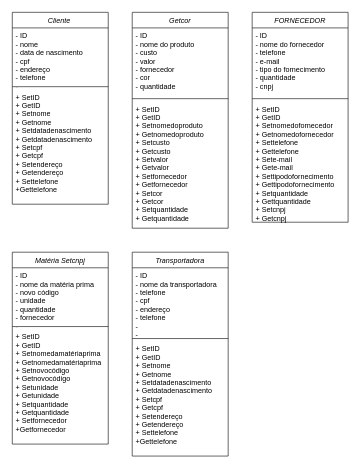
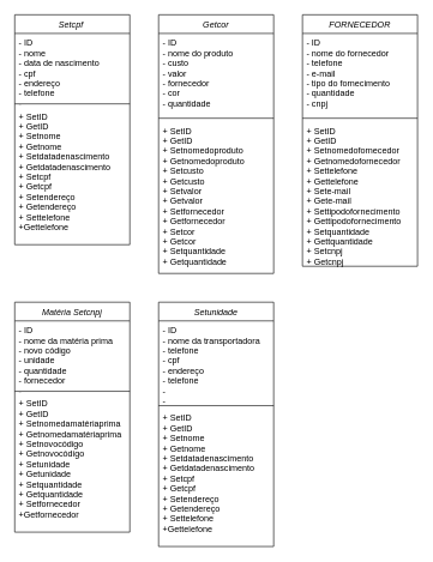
  <mxCell id="0" />
  <mxCell id="1" parent="0" />
- <mxCell id="2" value="Cliente " style="swimlane;fontStyle=2;align=center;verticalAlign=top;childLayout=stackLayout;horizontal=1;startSize=26;horizontalStack=0;resizeParent=1;resizeLast=0;collapsible=1;marginBottom=0;rounded=0;shadow=0;strokeWidth=1;" parent="1" vertex="1"><mxGeometry x="20" y="20" width="160" height="320" as="geometry"><mxRectangle x="230" y="140" width="160" height="26" as="alternateBounds" /></mxGeometry></mxCell>
+ <mxCell id="2" value="Setcpf " style="swimlane;fontStyle=2;align=center;verticalAlign=top;childLayout=stackLayout;horizontal=1;startSize=26;horizontalStack=0;resizeParent=1;resizeLast=0;collapsible=1;marginBottom=0;rounded=0;shadow=0;strokeWidth=1;" parent="1" vertex="1"><mxGeometry x="20" y="20" width="160" height="320" as="geometry"><mxRectangle x="230" y="140" width="160" height="26" as="alternateBounds" /></mxGeometry></mxCell>
  <mxCell id="3" value="- ID&#10;- nome&#10;- data de nascimento&#10;- cpf&#10;- endereço&#10;- telefone &#10;-&#10;-" style="text;align=left;verticalAlign=top;spacingLeft=4;spacingRight=4;overflow=hidden;rotatable=0;points=[[0,0.5],[1,0.5]];portConstraint=eastwest;" parent="2" vertex="1"><mxGeometry y="26" width="160" height="94" as="geometry" /></mxCell>
  <mxCell id="4" value="" style="line;html=1;strokeWidth=1;align=left;verticalAlign=middle;spacingTop=-1;spacingLeft=3;spacingRight=3;rotatable=0;labelPosition=right;points=[];portConstraint=eastwest;" parent="2" vertex="1"><mxGeometry y="120" width="160" height="8" as="geometry" /></mxCell>
  <mxCell id="5" value="+ SetID &#10;+ GetID&#10;+ Setnome&#10;+ Getnome&#10;+ Setdatadenascimento &#10;+ Getdatadenascimento&#10;+ Setcpf&#10;+ Getcpf&#10;+ Setendereço&#10;+ Getendereço&#10;+ Settelefone&#10;+Gettelefone" style="text;align=left;verticalAlign=top;spacingLeft=4;spacingRight=4;overflow=hidden;rotatable=0;points=[[0,0.5],[1,0.5]];portConstraint=eastwest;" parent="2" vertex="1"><mxGeometry y="128" width="160" height="192" as="geometry" /></mxCell>
- <mxCell id="6" value="Transportadora" style="swimlane;fontStyle=2;align=center;verticalAlign=top;childLayout=stackLayout;horizontal=1;startSize=26;horizontalStack=0;resizeParent=1;resizeLast=0;collapsible=1;marginBottom=0;rounded=0;shadow=0;strokeWidth=1;" parent="1" vertex="1"><mxGeometry x="220" y="420" width="160" height="340" as="geometry"><mxRectangle x="230" y="140" width="160" height="26" as="alternateBounds" /></mxGeometry></mxCell>
+ <mxCell id="6" value="Setunidade" style="swimlane;fontStyle=2;align=center;verticalAlign=top;childLayout=stackLayout;horizontal=1;startSize=26;horizontalStack=0;resizeParent=1;resizeLast=0;collapsible=1;marginBottom=0;rounded=0;shadow=0;strokeWidth=1;" parent="1" vertex="1"><mxGeometry x="220" y="420" width="160" height="340" as="geometry"><mxRectangle x="230" y="140" width="160" height="26" as="alternateBounds" /></mxGeometry></mxCell>
  <mxCell id="7" value="- ID&#10;- nome da transportadora&#10;- telefone&#10;- cpf&#10;- endereço&#10;- telefone &#10;-&#10;-" style="text;align=left;verticalAlign=top;spacingLeft=4;spacingRight=4;overflow=hidden;rotatable=0;points=[[0,0.5],[1,0.5]];portConstraint=eastwest;" parent="6" vertex="1"><mxGeometry y="26" width="160" height="114" as="geometry" /></mxCell>
  <mxCell id="8" value="" style="line;html=1;strokeWidth=1;align=left;verticalAlign=middle;spacingTop=-1;spacingLeft=3;spacingRight=3;rotatable=0;labelPosition=right;points=[];portConstraint=eastwest;" parent="6" vertex="1"><mxGeometry y="140" width="160" height="8" as="geometry" /></mxCell>
  <mxCell id="9" value="+ SetID &#10;+ GetID&#10;+ Setnome&#10;+ Getnome&#10;+ Setdatadenascimento &#10;+ Getdatadenascimento&#10;+ Setcpf&#10;+ Getcpf&#10;+ Setendereço&#10;+ Getendereço&#10;+ Settelefone&#10;+Gettelefone" style="text;align=left;verticalAlign=top;spacingLeft=4;spacingRight=4;overflow=hidden;rotatable=0;points=[[0,0.5],[1,0.5]];portConstraint=eastwest;" parent="6" vertex="1"><mxGeometry y="148" width="160" height="192" as="geometry" /></mxCell>
  <mxCell id="10" value="Matéria Setcnpj" style="swimlane;fontStyle=2;align=center;verticalAlign=top;childLayout=stackLayout;horizontal=1;startSize=26;horizontalStack=0;resizeParent=1;resizeLast=0;collapsible=1;marginBottom=0;rounded=0;shadow=0;strokeWidth=1;" parent="1" vertex="1"><mxGeometry x="20" y="420" width="160" height="320" as="geometry"><mxRectangle x="230" y="140" width="160" height="26" as="alternateBounds" /></mxGeometry></mxCell>
  <mxCell id="11" value="- ID&#10;- nome da matéria prima &#10;- novo código&#10;- unidade&#10;- quantidade&#10;- fornecedor &#10;-&#10;-" style="text;align=left;verticalAlign=top;spacingLeft=4;spacingRight=4;overflow=hidden;rotatable=0;points=[[0,0.5],[1,0.5]];portConstraint=eastwest;" parent="10" vertex="1"><mxGeometry y="26" width="160" height="94" as="geometry" /></mxCell>
  <mxCell id="12" value="" style="line;html=1;strokeWidth=1;align=left;verticalAlign=middle;spacingTop=-1;spacingLeft=3;spacingRight=3;rotatable=0;labelPosition=right;points=[];portConstraint=eastwest;" parent="10" vertex="1"><mxGeometry y="120" width="160" height="8" as="geometry" /></mxCell>
  <mxCell id="13" value="+ SetID &#10;+ GetID&#10;+ Setnomedamatériaprima&#10;+ Getnomedamatériaprima&#10;+ Setnovocódigo &#10;+ Getnovocódigo&#10;+ Setunidade&#10;+ Getunidade&#10;+ Setquantidade&#10;+ Getquantidade&#10;+ Setfornecedor &#10;+Getfornecedor" style="text;align=left;verticalAlign=top;spacingLeft=4;spacingRight=4;overflow=hidden;rotatable=0;points=[[0,0.5],[1,0.5]];portConstraint=eastwest;" parent="10" vertex="1"><mxGeometry y="128" width="160" height="192" as="geometry" /></mxCell>
  <mxCell id="14" value="FORNECEDOR" style="swimlane;fontStyle=2;align=center;verticalAlign=top;childLayout=stackLayout;horizontal=1;startSize=26;horizontalStack=0;resizeParent=1;resizeLast=0;collapsible=1;marginBottom=0;rounded=0;shadow=0;strokeWidth=1;" parent="1" vertex="1"><mxGeometry x="420" y="20" width="160" height="350" as="geometry"><mxRectangle x="230" y="140" width="160" height="26" as="alternateBounds" /></mxGeometry></mxCell>
  <mxCell id="15" value="- ID&#10;- nome do fornecedor&#10;- telefone&#10;- e-mail&#10;- tipo do fornecimento &#10;- quantidade&#10;- cnpj&#10;" style="text;align=left;verticalAlign=top;spacingLeft=4;spacingRight=4;overflow=hidden;rotatable=0;points=[[0,0.5],[1,0.5]];portConstraint=eastwest;" parent="14" vertex="1"><mxGeometry y="26" width="160" height="114" as="geometry" /></mxCell>
  <mxCell id="16" value="" style="line;html=1;strokeWidth=1;align=left;verticalAlign=middle;spacingTop=-1;spacingLeft=3;spacingRight=3;rotatable=0;labelPosition=right;points=[];portConstraint=eastwest;" parent="14" vertex="1"><mxGeometry y="140" width="160" height="8" as="geometry" /></mxCell>
  <mxCell id="17" value="+ SetID &#10;+ GetID&#10;+ Setnomedofornecedor&#10;+ Getnomedofornecedor&#10;+ Settelefone&#10;+ Gettelefone&#10;+ Sete-mail&#10;+ Gete-mail&#10;+ Settipodofornecimento&#10;+ Gettipodofornecimento&#10;+ Setquantidade&#10;+ Gettquantidade&#10;+ Setcnpj&#10;+ Getcnpj&#10;&#10;" style="text;align=left;verticalAlign=top;spacingLeft=4;spacingRight=4;overflow=hidden;rotatable=0;points=[[0,0.5],[1,0.5]];portConstraint=eastwest;" parent="14" vertex="1"><mxGeometry y="148" width="160" height="202" as="geometry" /></mxCell>
  <mxCell id="18" value="Getcor" style="swimlane;fontStyle=2;align=center;verticalAlign=top;childLayout=stackLayout;horizontal=1;startSize=26;horizontalStack=0;resizeParent=1;resizeLast=0;collapsible=1;marginBottom=0;rounded=0;shadow=0;strokeWidth=1;" parent="1" vertex="1"><mxGeometry x="220" y="20" width="160" height="360" as="geometry"><mxRectangle x="230" y="140" width="160" height="26" as="alternateBounds" /></mxGeometry></mxCell>
  <mxCell id="19" value="- ID&#10;- nome do produto&#10;- custo&#10;- valor&#10;- fornecedor&#10;- cor  &#10;- quantidade" style="text;align=left;verticalAlign=top;spacingLeft=4;spacingRight=4;overflow=hidden;rotatable=0;points=[[0,0.5],[1,0.5]];portConstraint=eastwest;" parent="18" vertex="1"><mxGeometry y="26" width="160" height="114" as="geometry" /></mxCell>
  <mxCell id="20" value="" style="line;html=1;strokeWidth=1;align=left;verticalAlign=middle;spacingTop=-1;spacingLeft=3;spacingRight=3;rotatable=0;labelPosition=right;points=[];portConstraint=eastwest;" parent="18" vertex="1"><mxGeometry y="140" width="160" height="8" as="geometry" /></mxCell>
  <mxCell id="21" value="+ SetID &#10;+ GetID&#10;+ Setnomedoproduto&#10;+ Getnomedoproduto&#10;+ Setcusto &#10;+ Getcusto&#10;+ Setvalor&#10;+ Getvalor&#10;+ Setfornecedor&#10;+ Getfornecedor&#10;+ Setcor&#10;+ Getcor&#10;+ Setquantidade&#10;+ Getquantidade" style="text;align=left;verticalAlign=top;spacingLeft=4;spacingRight=4;overflow=hidden;rotatable=0;points=[[0,0.5],[1,0.5]];portConstraint=eastwest;" parent="18" vertex="1"><mxGeometry y="148" width="160" height="212" as="geometry" /></mxCell>
